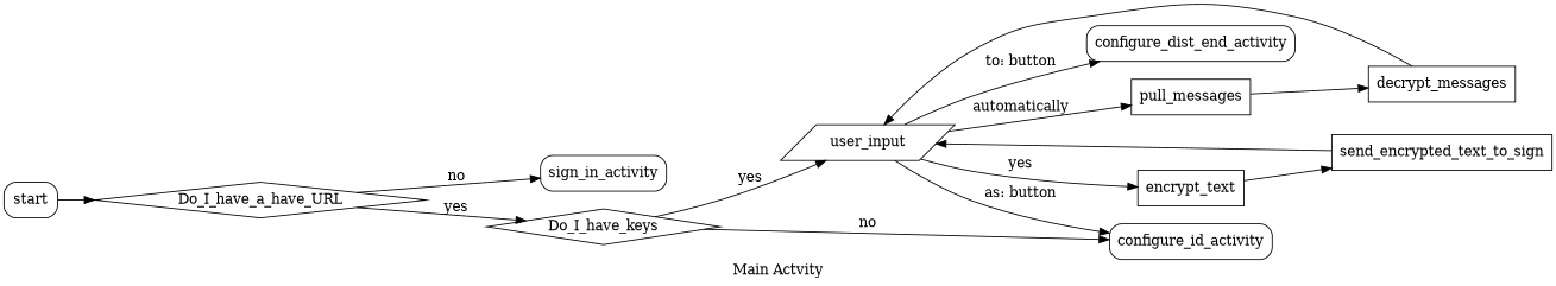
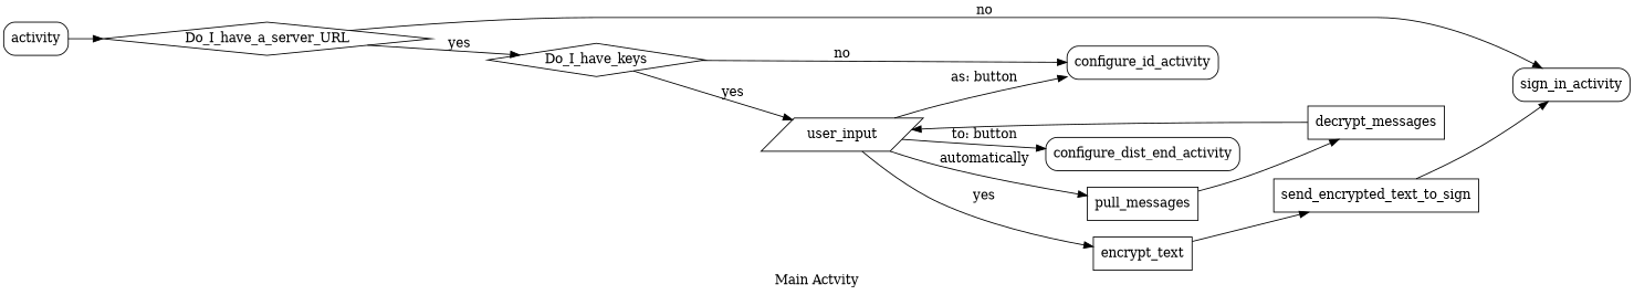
  digraph {
    label="Main Actvity"
    rankdir=LR
    node [shape=box]
-   start [style=rounded]
-   Do_I_have_a_server_URL [shape=diamond label=Do_I_have_a_have_URL]
+   start [style=rounded label=activity]
+   Do_I_have_a_server_URL [shape=diamond]
    sign_in_activity [style=rounded]
    Do_I_have_keys [shape=diamond]
    user_input [shape=parallelogram]
    configure_id_activity [style=rounded]
    configure_dist_end_activity [style=rounded]
    encrypt_text
    pull_messages
    n10 [label=send_encrypted_text_to_sign]
    decrypt_messages
    start -> Do_I_have_a_server_URL
    Do_I_have_a_server_URL -> sign_in_activity [label=no]
    Do_I_have_a_server_URL -> Do_I_have_keys [label=yes]
    Do_I_have_keys -> user_input [label=yes]
    Do_I_have_keys -> configure_id_activity [label=no]
    user_input -> configure_id_activity [label="as: button"]
    user_input -> configure_dist_end_activity [label="to: button"]
    user_input -> encrypt_text [label=yes]
    user_input -> pull_messages [label=automatically]
    encrypt_text -> n10
    pull_messages -> decrypt_messages
-   n10 -> user_input
+   n10 -> sign_in_activity
    decrypt_messages -> user_input
  }
